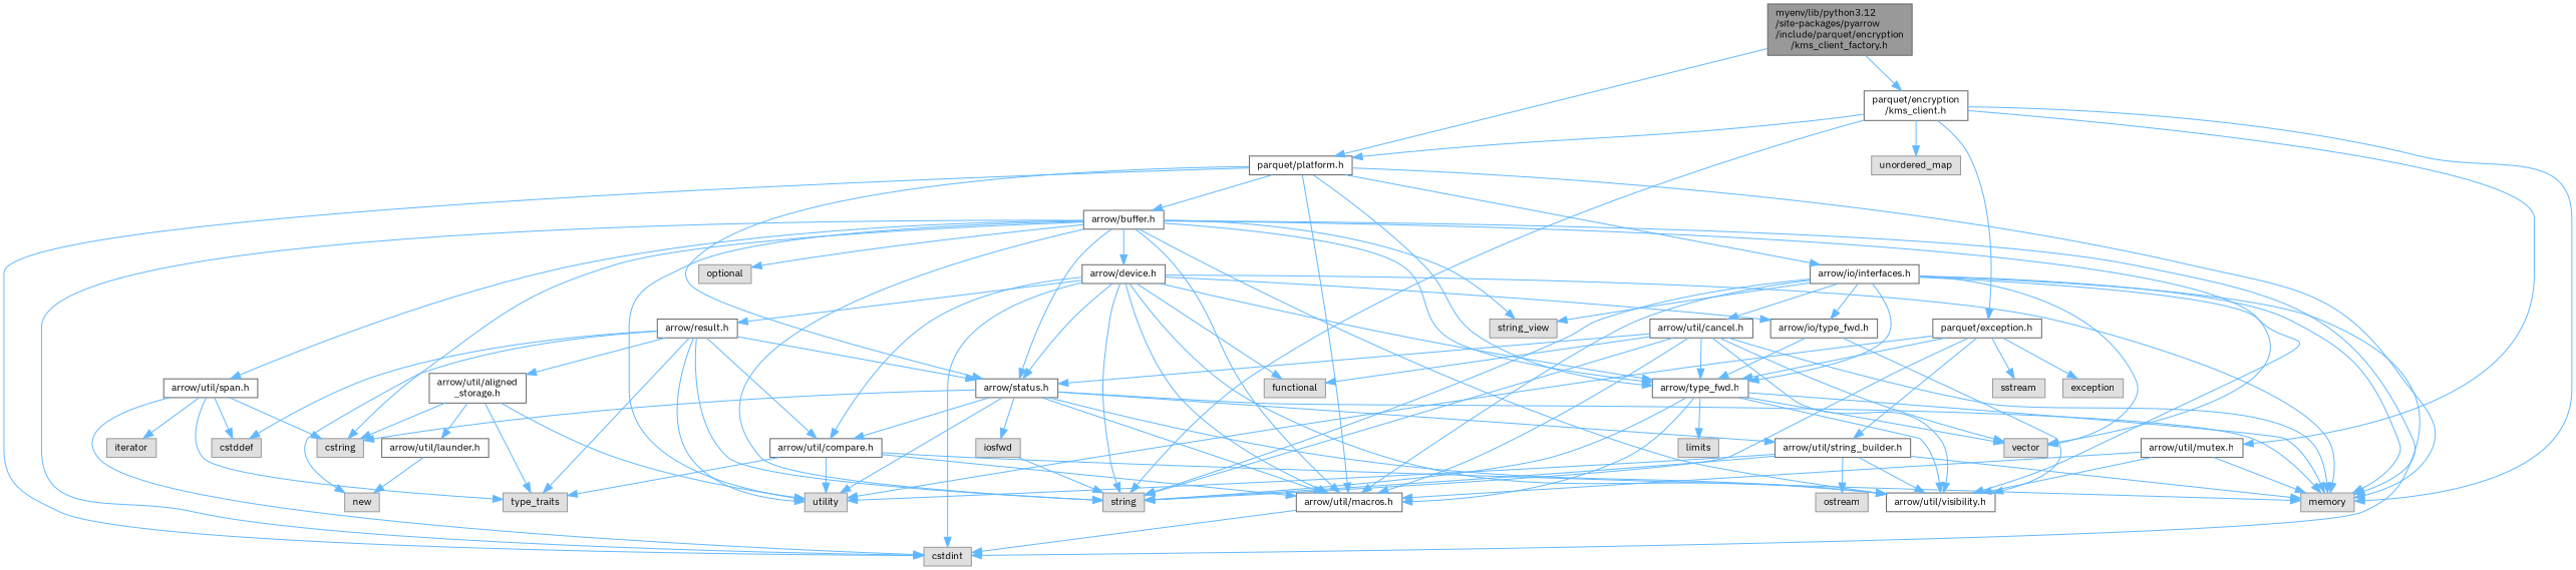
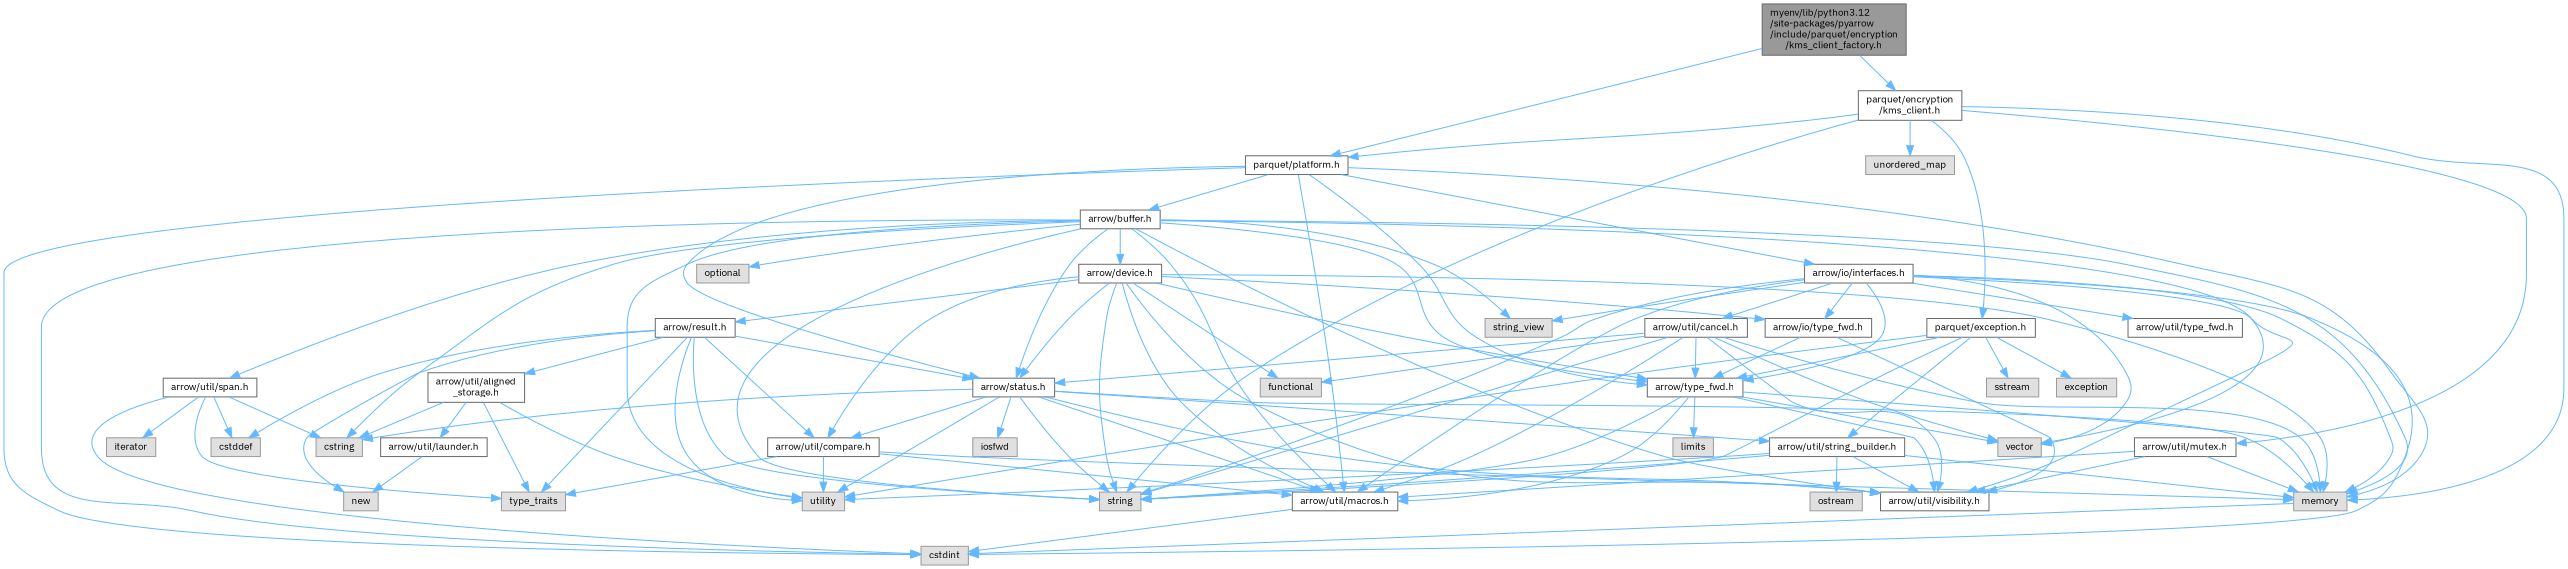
  digraph {
    fontname="IBM Plex Sans"
    node [color=grey40 fillcolor=white fontname="IBM Plex Sans" fontsize=10 shape=box style=filled]
    edge [color=steelblue1 fontname="IBM Plex Sans" fontsize=10 labelfontname=Helvetica labelfontsize=10 style=solid]
    n1 [color=gray40 fillcolor=grey60 fontcolor=black height=0.2 label="myenv/lib/python3.12\l/site-packages/pyarrow\l/include/parquet/encryption\l/kms_client_factory.h" width=0.4]
    n2 [height=0.2 label="parquet/encryption\l/kms_client.h" width=0.4]
    n3 [height=0.2 label="parquet/platform.h" width=0.4]
    n4 [color=grey60 fillcolor="#E0E0E0" height=0.2 label=memory width=0.4]
    n5 [color=grey60 fillcolor="#E0E0E0" height=0.2 label=string width=0.4]
    n6 [color=grey60 fillcolor="#E0E0E0" height=0.2 label=unordered_map width=0.4]
    n7 [height=0.2 label="arrow/util/mutex.h" width=0.4]
    n8 [height=0.2 label="parquet/exception.h" width=0.4]
    n9 [height=0.2 label="arrow/util/macros.h" width=0.4]
    n10 [color=grey60 fillcolor="#E0E0E0" height=0.2 label=cstdint width=0.4]
    n11 [height=0.2 label="arrow/type_fwd.h" width=0.4]
    n12 [height=0.2 label="arrow/buffer.h" width=0.4]
    n13 [height=0.2 label="arrow/status.h" width=0.4]
    n14 [height=0.2 label="arrow/io/interfaces.h" width=0.4]
    n15 [height=0.2 label="arrow/util/visibility.h" width=0.4]
    n16 [color=grey60 fillcolor="#E0E0E0" height=0.2 label=exception width=0.4]
    n17 [color=grey60 fillcolor="#E0E0E0" height=0.2 label=sstream width=0.4]
    n18 [color=grey60 fillcolor="#E0E0E0" height=0.2 label=utility width=0.4]
    n19 [height=0.2 label="arrow/util/string_builder.h" width=0.4]
    n20 [color=grey60 fillcolor="#E0E0E0" height=0.2 label=limits width=0.4]
    n21 [color=grey60 fillcolor="#E0E0E0" height=0.2 label=vector width=0.4]
    n22 [color=grey60 fillcolor="#E0E0E0" height=0.2 label=ostream width=0.4]
    n23 [color=grey60 fillcolor="#E0E0E0" height=0.2 label=cstring width=0.4]
    n24 [color=grey60 fillcolor="#E0E0E0" height=0.2 label=optional width=0.4]
    n25 [color=grey60 fillcolor="#E0E0E0" height=0.2 label=string_view width=0.4]
    n26 [height=0.2 label="arrow/device.h" width=0.4]
    n27 [height=0.2 label="arrow/util/span.h" width=0.4]
    n28 [height=0.2 label="arrow/util/compare.h" width=0.4]
    n29 [color=grey60 fillcolor="#E0E0E0" height=0.2 label=iosfwd width=0.4]
    n30 [height=0.2 label="arrow/io/type_fwd.h" width=0.4]
    n31 [height=0.2 label="arrow/util/cancel.h" width=0.4]
+   n32 [height=0.2 label="arrow/util/type_fwd.h" width=0.4]
    n33 [color=grey60 fillcolor="#E0E0E0" height=0.2 label=functional width=0.4]
    n34 [height=0.2 label="arrow/result.h" width=0.4]
    n35 [color=grey60 fillcolor="#E0E0E0" height=0.2 label=cstddef width=0.4]
    n36 [color=grey60 fillcolor="#E0E0E0" height=0.2 label=type_traits width=0.4]
    n37 [color=grey60 fillcolor="#E0E0E0" height=0.2 label=iterator width=0.4]
    n38 [color=grey60 fillcolor="#E0E0E0" height=0.2 label=new width=0.4]
    n39 [height=0.2 label="arrow/util/aligned\l_storage.h" width=0.4]
    n40 [height=0.2 label="arrow/util/launder.h" width=0.4]
    n1 -> n2
    n1 -> n3
    n2 -> n3
    n2 -> n4
    n2 -> n5
    n2 -> n6
    n2 -> n7
    n2 -> n8
    n3 -> n4
    n3 -> n9
    n3 -> n10
    n3 -> n11
    n3 -> n12
    n3 -> n13
    n3 -> n14
    n7 -> n4
    n7 -> n9
    n7 -> n15
    n8 -> n5
    n8 -> n11
    n8 -> n16
    n8 -> n17
    n8 -> n18
    n8 -> n19
    n9 -> n10
    n11 -> n4
    n11 -> n5
    n11 -> n9
    n11 -> n15
    n11 -> n20
    n11 -> n21
    n12 -> n4
    n12 -> n5
    n12 -> n9
    n12 -> n10
    n12 -> n11
    n12 -> n13
    n12 -> n15
    n12 -> n18
    n12 -> n21
    n12 -> n23
    n12 -> n24
    n12 -> n25
    n12 -> n26
    n12 -> n27
    n13 -> n4
-   n29 -> n5
+   n13 -> n5
    n13 -> n9
    n13 -> n15
    n13 -> n18
    n13 -> n19
    n13 -> n23
    n13 -> n28
    n13 -> n29
    n14 -> n4
    n14 -> n5
    n14 -> n9
    n14 -> n10
    n14 -> n11
    n14 -> n15
    n14 -> n21
    n14 -> n25
    n14 -> n30
    n14 -> n31
+   n14 -> n32
    n19 -> n4
    n19 -> n5
    n19 -> n15
    n19 -> n18
    n19 -> n22
    n26 -> n4
    n26 -> n5
    n26 -> n9
-   n26 -> n10
+   n4 -> n10
    n26 -> n11
    n26 -> n13
    n26 -> n15
    n26 -> n28
    n26 -> n30
    n26 -> n33
    n26 -> n34
    n27 -> n10
    n27 -> n23
    n27 -> n35
    n27 -> n36
    n27 -> n37
    n28 -> n4
    n28 -> n9
    n28 -> n18
    n28 -> n36
    n30 -> n11
    n30 -> n15
    n31 -> n4
    n31 -> n5
    n31 -> n9
    n31 -> n11
    n31 -> n13
    n31 -> n15
    n31 -> n21
    n31 -> n33
    n34 -> n5
    n34 -> n13
    n34 -> n18
    n34 -> n28
    n34 -> n35
    n34 -> n36
    n34 -> n38
    n34 -> n39
    n39 -> n18
    n39 -> n23
    n39 -> n36
    n39 -> n40
    n40 -> n38
  }
